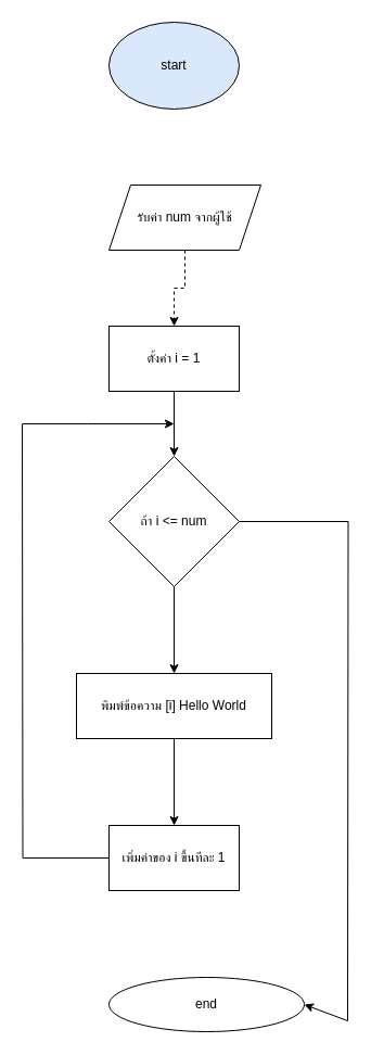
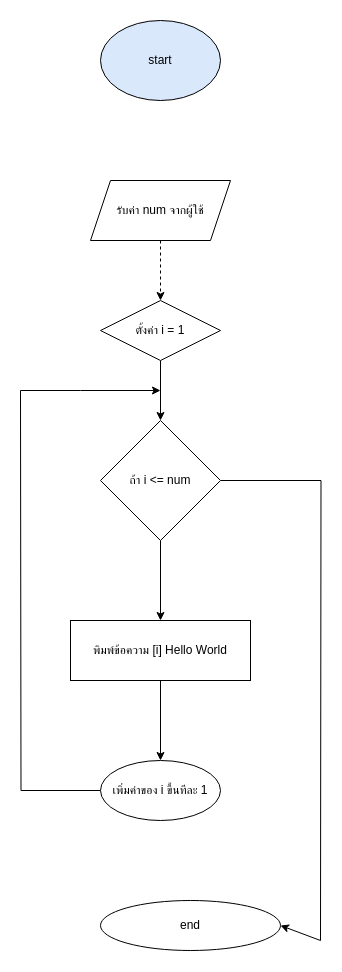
  <mxCell id="0" />
  <mxCell id="1" parent="0" />
  <mxCell id="2" value="start" style="ellipse;whiteSpace=wrap;html=1;fillColor=#dae8fc;" vertex="1" parent="1"><mxGeometry x="100" y="20" width="120" height="80" as="geometry" /></mxCell>
  <mxCell id="3" style="edgeStyle=orthogonalEdgeStyle;rounded=0;orthogonalLoop=1;jettySize=auto;html=1;entryX=0.5;entryY=0;entryDx=0;entryDy=0;dashed=1;" edge="1" parent="1" source="4" target="6"><mxGeometry relative="1" as="geometry" /></mxCell>
- <mxCell id="4" value="รับค่า num จากผู้ใช้" style="shape=parallelogram;perimeter=parallelogramPerimeter;whiteSpace=wrap;html=1;fixedSize=1;" vertex="1" parent="1"><mxGeometry x="100" y="170" width="140" height="60" as="geometry" /></mxCell>
+ <mxCell id="4" value="รับค่า num จากผู้ใช้" style="shape=parallelogram;perimeter=parallelogramPerimeter;whiteSpace=wrap;html=1;fixedSize=1;" vertex="1" parent="1"><mxGeometry x="90" y="180" width="140" height="60" as="geometry" /></mxCell>
  <mxCell id="5" style="edgeStyle=orthogonalEdgeStyle;rounded=0;orthogonalLoop=1;jettySize=auto;html=1;entryX=0.5;entryY=0;entryDx=0;entryDy=0;" edge="1" parent="1" source="6" target="9"><mxGeometry relative="1" as="geometry" /></mxCell>
- <mxCell id="6" value="ตั้งค่า i = 1" style="rounded=0;whiteSpace=wrap;html=1;" vertex="1" parent="1"><mxGeometry x="100" y="300" width="120" height="60" as="geometry" /></mxCell>
+ <mxCell id="6" value="ตั้งค่า i = 1" style="rhombus;whiteSpace=wrap;html=1;" vertex="1" parent="1"><mxGeometry x="100" y="300" width="120" height="60" as="geometry" /></mxCell>
  <mxCell id="7" style="edgeStyle=orthogonalEdgeStyle;rounded=0;orthogonalLoop=1;jettySize=auto;html=1;entryX=0.5;entryY=0;entryDx=0;entryDy=0;" edge="1" parent="1" source="9" target="11"><mxGeometry relative="1" as="geometry" /></mxCell>
  <mxCell id="8" style="edgeStyle=orthogonalEdgeStyle;rounded=0;orthogonalLoop=1;jettySize=auto;html=1;endArrow=none;endFill=0;" edge="1" parent="1" source="9"><mxGeometry relative="1" as="geometry"><mxPoint x="320" y="940" as="targetPoint" /></mxGeometry></mxCell>
  <mxCell id="9" value="ถ้า i &amp;lt;= num" style="rhombus;whiteSpace=wrap;html=1;" vertex="1" parent="1"><mxGeometry x="100" y="420" width="120" height="120" as="geometry" /></mxCell>
  <mxCell id="10" style="edgeStyle=orthogonalEdgeStyle;rounded=0;orthogonalLoop=1;jettySize=auto;html=1;entryX=0.5;entryY=0;entryDx=0;entryDy=0;" edge="1" parent="1" source="11" target="13"><mxGeometry relative="1" as="geometry" /></mxCell>
  <mxCell id="11" value="พิมพ์ข้อความ [i] Hello World" style="rounded=0;whiteSpace=wrap;html=1;" vertex="1" parent="1"><mxGeometry x="70" y="620" width="180" height="60" as="geometry" /></mxCell>
  <mxCell id="12" style="edgeStyle=orthogonalEdgeStyle;rounded=0;orthogonalLoop=1;jettySize=auto;html=1;endArrow=none;endFill=0;" edge="1" parent="1" source="13"><mxGeometry relative="1" as="geometry"><mxPoint x="20" y="390" as="targetPoint" /></mxGeometry></mxCell>
- <mxCell id="13" value="เพิ่มค่าของ i ขึ้นทีละ 1" style="rounded=0;whiteSpace=wrap;html=1;" vertex="1" parent="1"><mxGeometry x="100" y="760" width="120" height="60" as="geometry" /></mxCell>
+ <mxCell id="13" value="เพิ่มค่าของ i ขึ้นทีละ 1" style="ellipse;whiteSpace=wrap;html=1;" vertex="1" parent="1"><mxGeometry x="100" y="760" width="120" height="60" as="geometry" /></mxCell>
  <mxCell id="14" value="" style="endArrow=classic;html=1;rounded=0;" edge="1" parent="1"><mxGeometry width="50" height="50" relative="1" as="geometry"><mxPoint x="20" y="390" as="sourcePoint" /><mxPoint x="160" y="390" as="targetPoint" /><Array as="points"><mxPoint x="80" y="390" /></Array></mxGeometry></mxCell>
  <mxCell id="15" value="end" style="ellipse;whiteSpace=wrap;html=1;" vertex="1" parent="1"><mxGeometry x="100" y="900" width="180" height="50" as="geometry" /></mxCell>
  <mxCell id="16" value="" style="endArrow=classic;html=1;rounded=0;entryX=1;entryY=0.5;entryDx=0;entryDy=0;" edge="1" parent="1" target="15"><mxGeometry width="50" height="50" relative="1" as="geometry"><mxPoint x="320" y="940" as="sourcePoint" /><mxPoint x="190" y="870" as="targetPoint" /></mxGeometry></mxCell>
